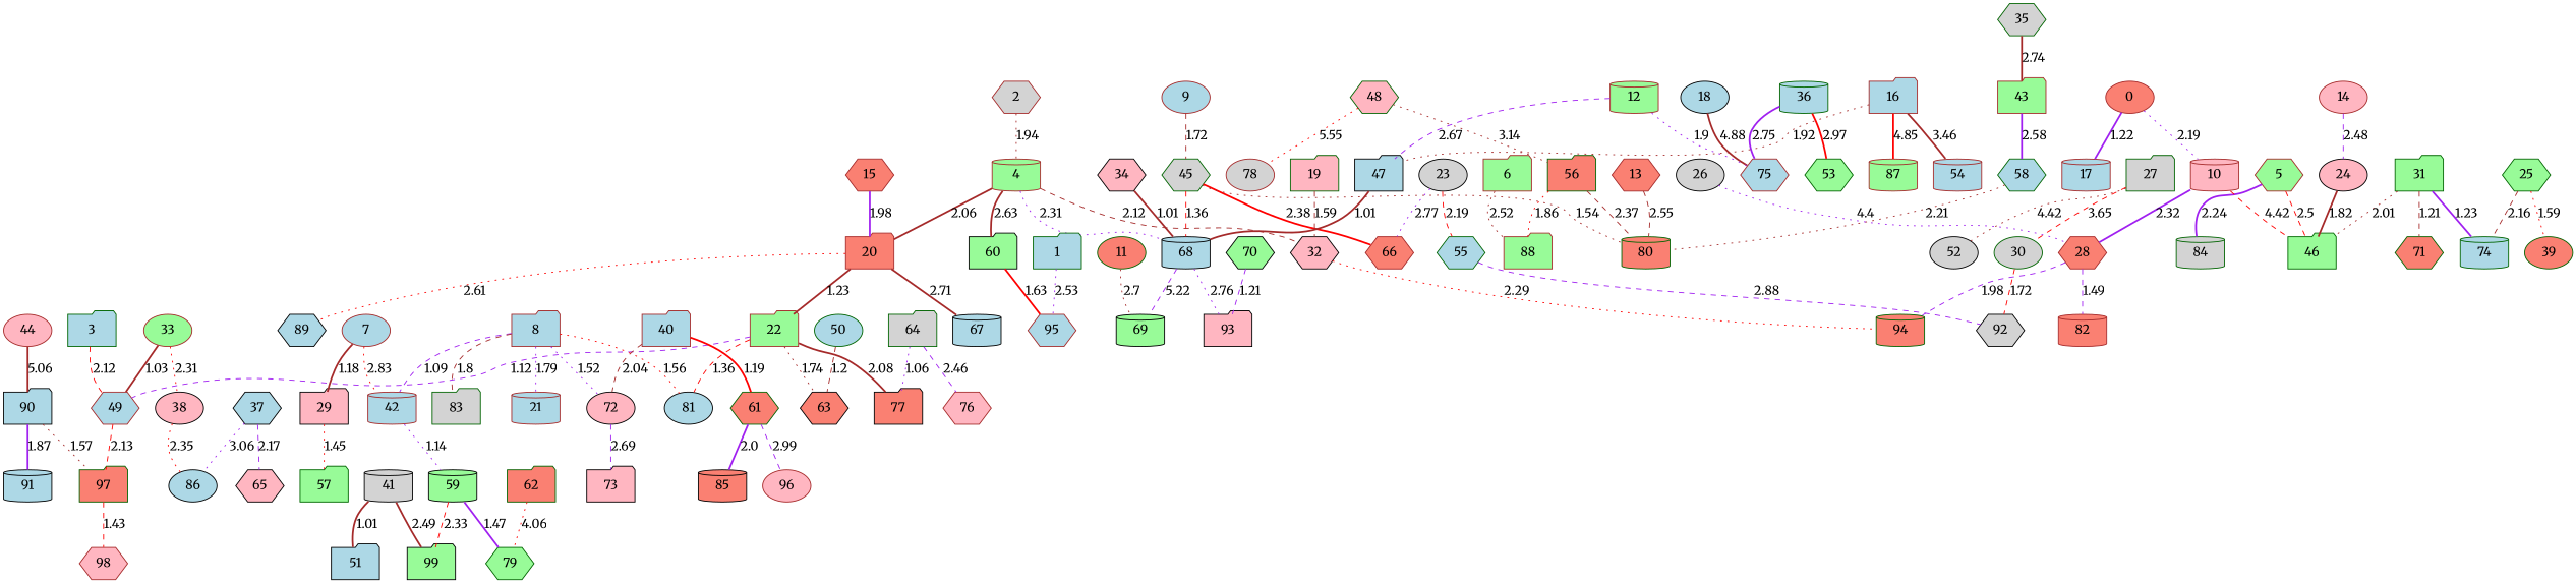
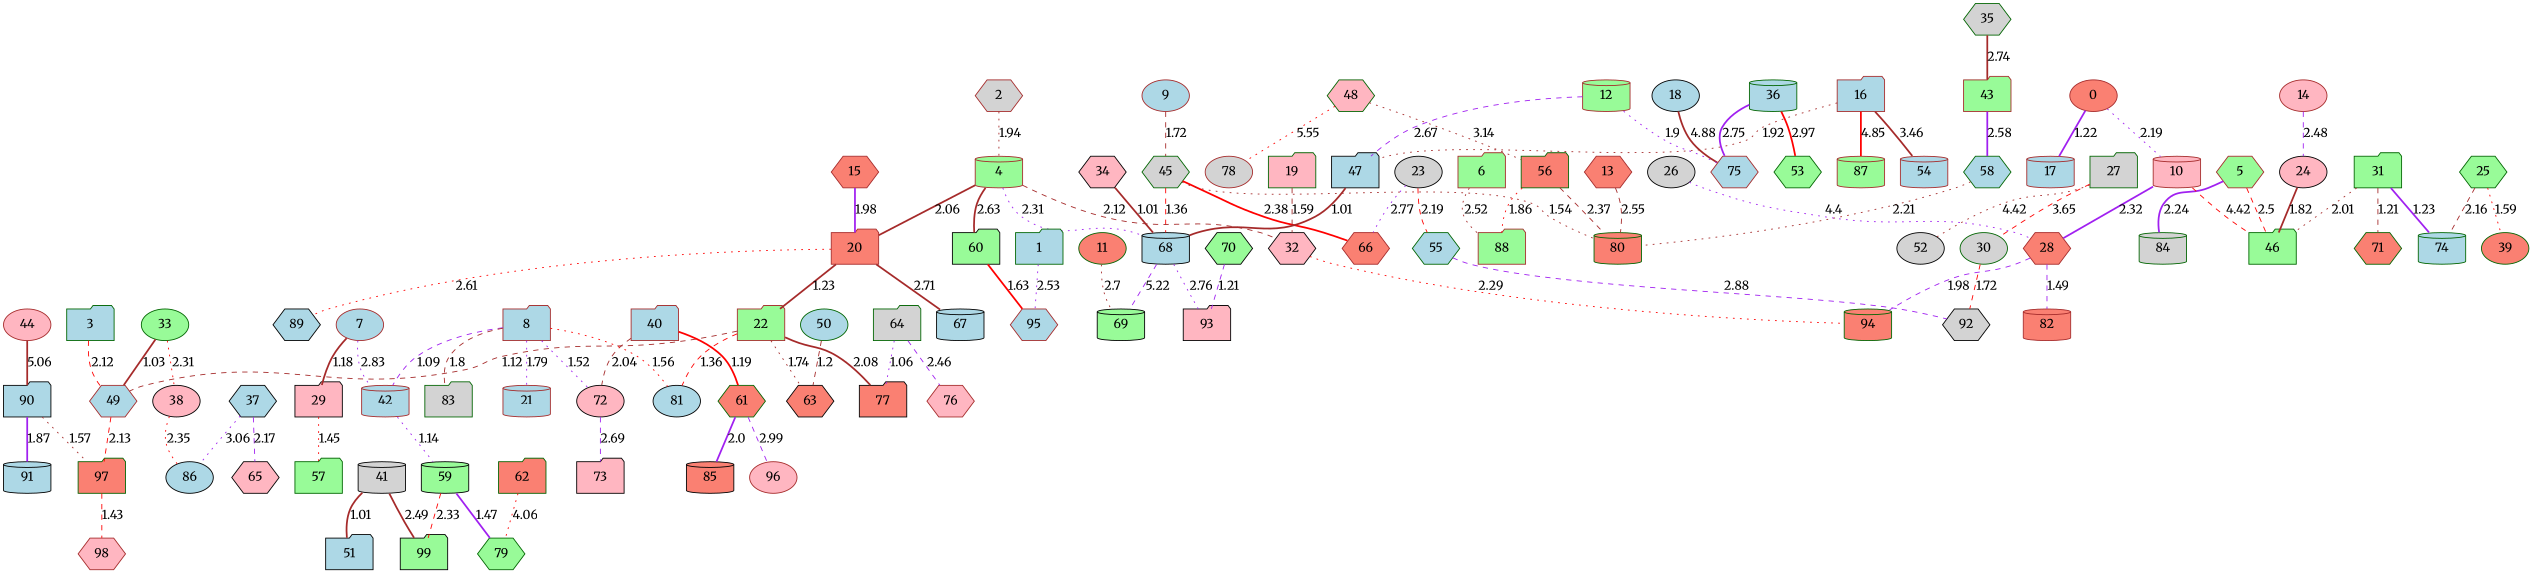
  graph {
    fontname=Merriweather
    node [color=brown fillcolor=lightblue fontname=Merriweather shape=hexagon style=filled]
    edge [color=brown fontname=Merriweather style=dashed]
    49
    97 [color=darkgreen fillcolor=salmon shape=folder]
    98 [fillcolor=lightpink]
    60 [color=black fillcolor=palegreen shape=folder]
    95
    68 [color=black shape=cylinder]
    93 [color=black fillcolor=lightpink shape=folder]
    69 [color=black fillcolor=palegreen shape=cylinder]
    5 [fillcolor=palegreen]
    46 [color=darkgreen fillcolor=palegreen shape=folder]
    84 [color=darkgreen fillcolor=lightgrey shape=cylinder]
    9 [shape=ellipse]
    45 [color=darkgreen fillcolor=lightgrey]
    66 [fillcolor=salmon]
    80 [color=darkgreen fillcolor=salmon shape=cylinder]
    2 [fillcolor=lightgrey]
    4 [fillcolor=palegreen shape=cylinder]
    32 [color=black fillcolor=lightpink]
    20 [fillcolor=salmon shape=folder]
    23 [color=black fillcolor=lightgrey shape=ellipse]
    55 [color=darkgreen]
    92 [color=black fillcolor=lightgrey]
-   33 [fillcolor=palegreen shape=ellipse]
+   33 [color=darkgreen fillcolor=palegreen shape=ellipse]
    38 [color=black fillcolor=lightpink shape=ellipse]
    86 [color=black shape=ellipse]
    56 [color=darkgreen fillcolor=salmon shape=folder]
    88 [fillcolor=palegreen shape=folder]
    6 [fillcolor=palegreen shape=folder]
    47 [color=black shape=folder]
    18 [color=black shape=ellipse]
    75
    61 [color=darkgreen fillcolor=salmon]
    96 [fillcolor=lightpink shape=ellipse]
    85 [color=black fillcolor=salmon shape=cylinder]
    30 [color=darkgreen fillcolor=lightgrey shape=ellipse]
    27 [color=darkgreen fillcolor=lightgrey shape=folder]
    52 [color=black fillcolor=lightgrey shape=ellipse]
    10 [fillcolor=lightpink shape=cylinder]
    28 [fillcolor=salmon]
    94 [color=darkgreen fillcolor=salmon shape=cylinder]
    82 [fillcolor=salmon shape=cylinder]
    7 [shape=ellipse]
    29 [color=black fillcolor=lightpink shape=folder]
    42 [shape=cylinder]
    57 [color=darkgreen fillcolor=palegreen shape=folder]
    59 [color=black fillcolor=palegreen shape=cylinder]
    22 [fillcolor=palegreen shape=folder]
    63 [color=black fillcolor=salmon]
    81 [color=black shape=ellipse]
    77 [color=black fillcolor=salmon shape=folder]
    44 [fillcolor=lightpink shape=ellipse]
    90 [color=black shape=folder]
    91 [color=black shape=cylinder]
    12 [fillcolor=palegreen shape=cylinder]
    13 [fillcolor=salmon]
    36 [color=darkgreen shape=cylinder]
    53 [color=darkgreen fillcolor=palegreen]
    40 [shape=folder]
    72 [color=black fillcolor=lightpink shape=ellipse]
    73 [color=black fillcolor=lightpink shape=folder]
    16 [shape=folder]
    87 [fillcolor=palegreen shape=cylinder]
    54 [shape=cylinder]
    15 [fillcolor=salmon]
    67 [color=black shape=cylinder]
    89 [color=black]
    64 [color=darkgreen fillcolor=lightgrey shape=folder]
    76 [fillcolor=lightpink]
    3 [color=darkgreen shape=folder]
    25 [color=darkgreen fillcolor=palegreen]
    74 [color=darkgreen shape=cylinder]
    39 [color=darkgreen fillcolor=salmon shape=ellipse]
    58 [color=darkgreen]
    14 [fillcolor=lightpink shape=ellipse]
    24 [color=black fillcolor=lightpink shape=ellipse]
    19 [color=darkgreen fillcolor=lightpink shape=folder]
    8 [shape=folder]
    83 [color=darkgreen fillcolor=lightgrey shape=folder]
    21 [shape=cylinder]
    26 [color=black fillcolor=lightgrey shape=ellipse]
    31 [color=darkgreen fillcolor=palegreen shape=folder]
    71 [color=darkgreen fillcolor=salmon]
    70 [color=black fillcolor=palegreen]
    48 [color=darkgreen fillcolor=lightpink]
    78 [fillcolor=lightgrey shape=ellipse]
    50 [color=darkgreen shape=ellipse]
    41 [color=black fillcolor=lightgrey shape=cylinder]
    99 [color=black fillcolor=palegreen shape=folder]
    51 [color=black shape=folder]
    35 [color=darkgreen fillcolor=lightgrey]
    43 [fillcolor=palegreen shape=folder]
    34 [color=black fillcolor=lightpink]
    79 [color=darkgreen fillcolor=palegreen]
    11 [color=darkgreen fillcolor=salmon shape=ellipse]
    37 [color=black]
    65 [color=black fillcolor=lightpink]
    1 [color=darkgreen shape=folder]
    62 [color=darkgreen fillcolor=salmon shape=folder]
    0 [fillcolor=salmon shape=ellipse]
    17 [shape=cylinder]
    49 -- 97 [color=red label=2.13]
    97 -- 98 [color=red label=1.43]
    60 -- 95 [color=red label=1.63 style=bold]
    68 -- 93 [color=purple label=2.76 style=dotted]
    68 -- 69 [color=purple label=5.22]
    5 -- 46 [color=red label=2.5]
    5 -- 84 [color=purple label=2.24 style=bold]
    9 -- 45 [label=1.72]
    45 -- 68 [color=red label=1.36]
    45 -- 66 [color=red label=2.38 style=bold]
    45 -- 80 [label=1.54 style=dotted]
    2 -- 4 [label=1.94 style=dotted]
    4 -- 60 [label=2.63 style=bold]
    4 -- 68 [color=purple label=2.31 style=dotted]
    4 -- 32 [label=2.12]
    4 -- 20 [label=2.06 style=bold]
    32 -- 94 [color=red label=2.29 style=dotted]
    20 -- 22 [label=1.23 style=bold]
    20 -- 67 [label=2.71 style=bold]
    20 -- 89 [color=red label=2.61 style=dotted]
    23 -- 66 [color=purple label=2.77 style=dotted]
    23 -- 55 [color=red label=2.19]
    55 -- 92 [color=purple label=2.88]
    33 -- 49 [label=1.03 style=bold]
    33 -- 38 [color=red label=2.31 style=dotted]
    38 -- 86 [color=red label=2.35 style=dotted]
    56 -- 80 [label=2.37]
    56 -- 88 [color=red label=1.86 style=dotted]
    6 -- 88 [label=2.52 style=dotted]
    47 -- 68 [label=1.01 style=bold]
    18 -- 75 [label=4.88 style=bold]
    61 -- 96 [color=purple label=2.99]
    61 -- 85 [color=purple label=2.0 style=bold]
    30 -- 92 [color=red label=1.72]
    27 -- 30 [color=red label=3.65]
    27 -- 52 [label=4.42 style=dotted]
    10 -- 46 [color=red label=4.42]
    10 -- 28 [color=purple label=2.32 style=bold]
    28 -- 94 [color=purple label=1.98]
    28 -- 82 [color=purple label=1.49]
    7 -- 29 [label=1.18 style=bold]
-   7 -- 42 [color=red label=2.83 style=dotted]
+   7 -- 42 [color=purple label=2.83 style=dotted]
    29 -- 57 [color=red label=1.45 style=dotted]
    42 -- 59 [color=purple label=1.14 style=dotted]
    59 -- 99 [color=red label=2.33]
    59 -- 79 [color=purple label=1.47 style=bold]
-   22 -- 49 [color=purple label=1.12]
+   22 -- 49 [label=1.12]
    22 -- 63 [label=1.74 style=dotted]
    22 -- 81 [color=red label=1.36]
    22 -- 77 [label=2.08 style=bold]
    44 -- 90 [label=5.06 style=bold]
    90 -- 97 [label=1.57 style=dotted]
    90 -- 91 [color=purple label=1.87 style=bold]
    12 -- 47 [color=purple label=2.67]
    12 -- 75 [color=purple label=1.9 style=dotted]
    13 -- 80 [label=2.55]
    36 -- 75 [color=purple label=2.75 style=bold]
    36 -- 53 [color=red label=2.97 style=bold]
    40 -- 61 [color=red label=1.19 style=bold]
    40 -- 72 [label=2.04]
    72 -- 73 [color=purple label=2.69]
    16 -- 47 [label=1.92 style=dotted]
    16 -- 87 [color=red label=4.85 style=bold]
    16 -- 54 [label=3.46 style=bold]
    15 -- 20 [color=purple label=1.98 style=bold]
    64 -- 77 [color=purple label=1.06 style=dotted]
    64 -- 76 [color=purple label=2.46]
    3 -- 49 [color=red label=2.12]
    25 -- 74 [label=2.16]
    25 -- 39 [color=red label=1.59 style=dotted]
    58 -- 80 [label=2.21 style=dotted]
    14 -- 24 [color=purple label=2.48]
    24 -- 46 [label=1.82 style=bold]
    19 -- 32 [label=1.59]
    8 -- 42 [color=purple label=1.09]
    8 -- 81 [color=red label=1.56 style=dotted]
    8 -- 72 [color=purple label=1.52 style=dotted]
    8 -- 83 [label=1.8]
    8 -- 21 [color=purple label=1.79 style=dotted]
    26 -- 28 [color=purple label=4.4 style=dotted]
    31 -- 46 [label=2.01 style=dotted]
    31 -- 74 [color=purple label=1.23 style=bold]
    31 -- 71 [label=1.21]
    70 -- 93 [color=purple label=1.21]
    48 -- 56 [label=3.14 style=dotted]
    48 -- 78 [color=red label=5.55 style=dotted]
    50 -- 63 [label=1.2]
    41 -- 99 [label=2.49 style=bold]
    41 -- 51 [label=1.01 style=bold]
    35 -- 43 [label=2.74 style=bold]
    43 -- 58 [color=purple label=2.58 style=bold]
    34 -- 68 [label=1.01 style=bold]
    11 -- 69 [label=2.7 style=dotted]
    37 -- 86 [color=purple label=3.06 style=dotted]
    37 -- 65 [color=purple label=2.17]
    1 -- 95 [color=purple label=2.53 style=dotted]
    62 -- 79 [color=red label=4.06 style=dotted]
    0 -- 10 [color=purple label=2.19 style=dotted]
    0 -- 17 [color=purple label=1.22 style=bold]
  }
